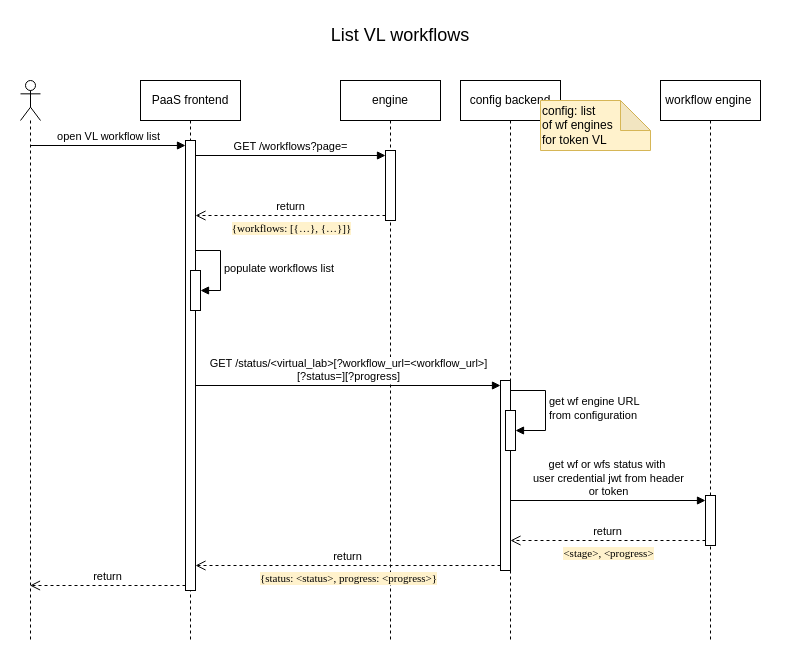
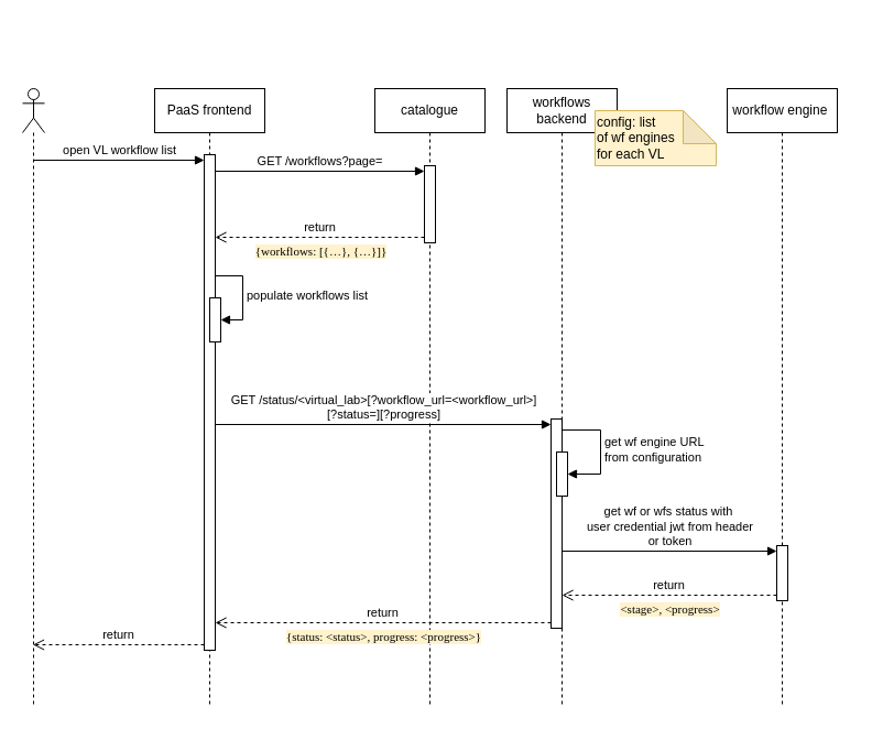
  <mxCell id="0" />
  <mxCell id="1" parent="0" />
  <mxCell id="2" value="" style="shape=umlLifeline;perimeter=lifelinePerimeter;whiteSpace=wrap;html=1;container=1;dropTarget=0;collapsible=0;recursiveResize=0;outlineConnect=0;portConstraint=eastwest;newEdgeStyle={&quot;curved&quot;:0,&quot;rounded&quot;:0};participant=umlActor;" parent="1" vertex="1"><mxGeometry x="20" y="80" width="20" height="560" as="geometry" /></mxCell>
  <mxCell id="3" value="PaaS frontend" style="shape=umlLifeline;perimeter=lifelinePerimeter;whiteSpace=wrap;html=1;container=1;dropTarget=0;collapsible=0;recursiveResize=0;outlineConnect=0;portConstraint=eastwest;newEdgeStyle={&quot;curved&quot;:0,&quot;rounded&quot;:0};fontStyle=0" parent="1" vertex="1"><mxGeometry x="140" y="80" width="100" height="560" as="geometry" /></mxCell>
  <mxCell id="4" value="" style="html=1;points=[[0,0,0,0,5],[0,1,0,0,-5],[1,0,0,0,5],[1,1,0,0,-5]];perimeter=orthogonalPerimeter;outlineConnect=0;targetShapes=umlLifeline;portConstraint=eastwest;newEdgeStyle={&quot;curved&quot;:0,&quot;rounded&quot;:0};" parent="3" vertex="1"><mxGeometry x="45" y="60" width="10" height="450" as="geometry" /></mxCell>
  <mxCell id="5" value="" style="html=1;points=[[0,0,0,0,5],[0,1,0,0,-5],[1,0,0,0,5],[1,1,0,0,-5]];perimeter=orthogonalPerimeter;outlineConnect=0;targetShapes=umlLifeline;portConstraint=eastwest;newEdgeStyle={&quot;curved&quot;:0,&quot;rounded&quot;:0};" parent="3" vertex="1"><mxGeometry x="50" y="190" width="10" height="40" as="geometry" /></mxCell>
  <mxCell id="6" value="populate workflows list" style="html=1;align=left;spacingLeft=2;endArrow=block;rounded=0;edgeStyle=orthogonalEdgeStyle;curved=0;rounded=0;" parent="3" edge="1"><mxGeometry relative="1" as="geometry"><mxPoint x="55" y="170.0" as="sourcePoint" /><Array as="points"><mxPoint x="80" y="170" /><mxPoint x="80" y="210" /></Array><mxPoint x="60" y="210.0" as="targetPoint" /></mxGeometry></mxCell>
- <mxCell id="7" value="engine" style="shape=umlLifeline;perimeter=lifelinePerimeter;whiteSpace=wrap;html=1;container=1;dropTarget=0;collapsible=0;recursiveResize=0;outlineConnect=0;portConstraint=eastwest;newEdgeStyle={&quot;curved&quot;:0,&quot;rounded&quot;:0};" parent="1" vertex="1"><mxGeometry x="340" y="80" width="100" height="560" as="geometry" /></mxCell>
+ <mxCell id="7" value="catalogue" style="shape=umlLifeline;perimeter=lifelinePerimeter;whiteSpace=wrap;html=1;container=1;dropTarget=0;collapsible=0;recursiveResize=0;outlineConnect=0;portConstraint=eastwest;newEdgeStyle={&quot;curved&quot;:0,&quot;rounded&quot;:0};" parent="1" vertex="1"><mxGeometry x="340" y="80" width="100" height="560" as="geometry" /></mxCell>
  <mxCell id="8" value="" style="html=1;points=[[0,0,0,0,5],[0,1,0,0,-5],[1,0,0,0,5],[1,1,0,0,-5]];perimeter=orthogonalPerimeter;outlineConnect=0;targetShapes=umlLifeline;portConstraint=eastwest;newEdgeStyle={&quot;curved&quot;:0,&quot;rounded&quot;:0};" parent="7" vertex="1"><mxGeometry x="45" y="70" width="10" height="70" as="geometry" /></mxCell>
- <mxCell id="9" value="config backend" style="shape=umlLifeline;perimeter=lifelinePerimeter;whiteSpace=wrap;html=1;container=1;dropTarget=0;collapsible=0;recursiveResize=0;outlineConnect=0;portConstraint=eastwest;newEdgeStyle={&quot;curved&quot;:0,&quot;rounded&quot;:0};" parent="1" vertex="1"><mxGeometry x="460" y="80" width="100" height="560" as="geometry" /></mxCell>
+ <mxCell id="9" value="workflows backend" style="shape=umlLifeline;perimeter=lifelinePerimeter;whiteSpace=wrap;html=1;container=1;dropTarget=0;collapsible=0;recursiveResize=0;outlineConnect=0;portConstraint=eastwest;newEdgeStyle={&quot;curved&quot;:0,&quot;rounded&quot;:0};" parent="1" vertex="1"><mxGeometry x="460" y="80" width="100" height="560" as="geometry" /></mxCell>
  <mxCell id="10" value="" style="html=1;points=[[0,0,0,0,5],[0,1,0,0,-5],[1,0,0,0,5],[1,1,0,0,-5]];perimeter=orthogonalPerimeter;outlineConnect=0;targetShapes=umlLifeline;portConstraint=eastwest;newEdgeStyle={&quot;curved&quot;:0,&quot;rounded&quot;:0};" parent="9" vertex="1"><mxGeometry x="40" y="300" width="10" height="190" as="geometry" /></mxCell>
  <mxCell id="11" value="" style="html=1;points=[[0,0,0,0,5],[0,1,0,0,-5],[1,0,0,0,5],[1,1,0,0,-5]];perimeter=orthogonalPerimeter;outlineConnect=0;targetShapes=umlLifeline;portConstraint=eastwest;newEdgeStyle={&quot;curved&quot;:0,&quot;rounded&quot;:0};" parent="9" vertex="1"><mxGeometry x="45" y="330" width="10" height="40" as="geometry" /></mxCell>
  <mxCell id="12" value="get wf engine URL&lt;div&gt;from configuration&lt;/div&gt;" style="html=1;align=left;spacingLeft=2;endArrow=block;rounded=0;edgeStyle=orthogonalEdgeStyle;curved=0;rounded=0;" parent="9" source="10" target="11" edge="1"><mxGeometry relative="1" as="geometry"><mxPoint x="55" y="460" as="sourcePoint" /><Array as="points"><mxPoint x="85" y="310" /><mxPoint x="85" y="350" /></Array></mxGeometry></mxCell>
  <mxCell id="13" value="workflow engine&amp;nbsp;" style="shape=umlLifeline;perimeter=lifelinePerimeter;whiteSpace=wrap;html=1;container=1;dropTarget=0;collapsible=0;recursiveResize=0;outlineConnect=0;portConstraint=eastwest;newEdgeStyle={&quot;curved&quot;:0,&quot;rounded&quot;:0};rotation=0;" parent="1" vertex="1"><mxGeometry x="660" y="80" width="100" height="560" as="geometry" /></mxCell>
  <mxCell id="14" value="" style="html=1;points=[[0,0,0,0,5],[0,1,0,0,-5],[1,0,0,0,5],[1,1,0,0,-5]];perimeter=orthogonalPerimeter;outlineConnect=0;targetShapes=umlLifeline;portConstraint=eastwest;newEdgeStyle={&quot;curved&quot;:0,&quot;rounded&quot;:0};" parent="13" vertex="1"><mxGeometry x="45" y="415" width="10" height="50" as="geometry" /></mxCell>
  <mxCell id="15" value="open VL workflow list" style="html=1;verticalAlign=bottom;endArrow=block;curved=0;rounded=0;entryX=0;entryY=0;entryDx=0;entryDy=5;" parent="1" source="2" target="4" edge="1"><mxGeometry relative="1" as="geometry"><mxPoint x="100" y="175" as="sourcePoint" /></mxGeometry></mxCell>
  <mxCell id="16" value="return" style="html=1;verticalAlign=bottom;endArrow=open;dashed=1;endSize=8;curved=0;rounded=0;exitX=0;exitY=1;exitDx=0;exitDy=-5;" parent="1" source="4" target="2" edge="1"><mxGeometry relative="1" as="geometry"><mxPoint x="100" y="245" as="targetPoint" /></mxGeometry></mxCell>
  <mxCell id="17" value="GET /workflows?page=" style="html=1;verticalAlign=bottom;endArrow=block;curved=0;rounded=0;entryX=0;entryY=0;entryDx=0;entryDy=5;" parent="1" source="4" target="8" edge="1"><mxGeometry relative="1" as="geometry"><mxPoint x="230" y="195" as="sourcePoint" /></mxGeometry></mxCell>
  <mxCell id="18" value="return" style="html=1;verticalAlign=bottom;endArrow=open;dashed=1;endSize=8;curved=0;rounded=0;exitX=0;exitY=1;exitDx=0;exitDy=-5;" parent="1" source="8" target="4" edge="1"><mxGeometry relative="1" as="geometry"><mxPoint x="240" y="265" as="targetPoint" /></mxGeometry></mxCell>
  <mxCell id="19" value="&lt;span style=&quot;text-align: left;&quot;&gt;{workflows: [{…}, {…}]}&lt;/span&gt;" style="edgeLabel;html=1;align=center;verticalAlign=top;resizable=0;points=[];rotation=0;labelBackgroundColor=#FFF2CC;fontFamily=Lucida Console;" parent="18" vertex="1" connectable="0"><mxGeometry relative="1" as="geometry"><mxPoint as="offset" /></mxGeometry></mxCell>
- <mxCell id="20" value="config:&amp;nbsp;&lt;span style=&quot;background-color: initial;&quot;&gt;list&lt;/span&gt;&lt;div&gt;&lt;span style=&quot;background-color: initial;&quot;&gt;of wf engines&lt;/span&gt;&lt;/div&gt;&lt;div&gt;&lt;span style=&quot;background-color: initial;&quot;&gt;for token VL&lt;/span&gt;&lt;/div&gt;" style="shape=note;whiteSpace=wrap;html=1;backgroundOutline=1;darkOpacity=0.05;align=left;fillColor=#fff2cc;strokeColor=#d6b656;" parent="1" vertex="1"><mxGeometry x="540" y="100" width="110" height="50" as="geometry" /></mxCell>
+ <mxCell id="20" value="config:&amp;nbsp;&lt;span style=&quot;background-color: initial;&quot;&gt;list&lt;/span&gt;&lt;div&gt;&lt;span style=&quot;background-color: initial;&quot;&gt;of wf engines&lt;/span&gt;&lt;/div&gt;&lt;div&gt;&lt;span style=&quot;background-color: initial;&quot;&gt;for each VL&lt;/span&gt;&lt;/div&gt;" style="shape=note;whiteSpace=wrap;html=1;backgroundOutline=1;darkOpacity=0.05;align=left;fillColor=#fff2cc;strokeColor=#d6b656;" parent="1" vertex="1"><mxGeometry x="540" y="100" width="110" height="50" as="geometry" /></mxCell>
  <mxCell id="21" value="GET /status/&amp;lt;virtual_lab&amp;gt;[?workflow_url=&amp;lt;workflow_url&amp;gt;]&lt;div&gt;[?status=][?progress]&lt;/div&gt;" style="html=1;verticalAlign=bottom;endArrow=block;curved=0;rounded=0;entryX=0;entryY=0;entryDx=0;entryDy=5;align=center;startFill=1;anchorPointDirection=1;" parent="1" source="4" target="10" edge="1"><mxGeometry relative="1" as="geometry"><mxPoint x="195" y="385" as="sourcePoint" /></mxGeometry></mxCell>
  <mxCell id="22" value="return" style="html=1;verticalAlign=bottom;endArrow=open;dashed=1;endSize=8;curved=0;rounded=0;exitX=0;exitY=1;exitDx=0;exitDy=-5;" parent="1" source="10" target="4" edge="1"><mxGeometry relative="1" as="geometry"><mxPoint x="195" y="565" as="targetPoint" /></mxGeometry></mxCell>
  <mxCell id="23" value="{status: &amp;lt;status&amp;gt;, progress: &amp;lt;progress&amp;gt;}" style="edgeLabel;html=1;align=center;verticalAlign=top;resizable=0;points=[];rotation=0;labelBackgroundColor=#FFF2CC;fontFamily=Lucida Console;" parent="22" vertex="1" connectable="0"><mxGeometry relative="1" as="geometry"><mxPoint as="offset" /></mxGeometry></mxCell>
  <mxCell id="24" value="get wf or wfs status with&amp;nbsp;&lt;div&gt;user credential jwt from header&lt;div&gt;or token&lt;/div&gt;&lt;/div&gt;" style="html=1;verticalAlign=bottom;endArrow=block;curved=0;rounded=0;entryX=0;entryY=0;entryDx=0;entryDy=5;" parent="1" source="10" target="14" edge="1"><mxGeometry relative="1" as="geometry"><mxPoint x="760" y="645" as="sourcePoint" /></mxGeometry></mxCell>
  <mxCell id="25" value="return" style="html=1;verticalAlign=bottom;endArrow=open;dashed=1;endSize=8;curved=0;rounded=0;exitX=0;exitY=1;exitDx=0;exitDy=-5;" parent="1" source="14" target="10" edge="1"><mxGeometry relative="1" as="geometry"><mxPoint x="760" y="715" as="targetPoint" /></mxGeometry></mxCell>
  <mxCell id="26" value="&amp;lt;stage&amp;gt;, &amp;lt;progress&amp;gt;" style="edgeLabel;html=1;align=center;verticalAlign=top;resizable=0;points=[];rotation=0;labelBorderColor=none;labelBackgroundColor=#FFF2CC;fontFamily=Lucida Console;" parent="25" vertex="1" connectable="0"><mxGeometry relative="1" as="geometry"><mxPoint as="offset" /></mxGeometry></mxCell>
- <mxCell id="27" value="List VL workflows" style="text;strokeColor=none;align=center;fillColor=none;html=1;verticalAlign=middle;whiteSpace=wrap;rounded=0;fontSize=18;" parent="1" vertex="1"><mxGeometry x="30" y="20" width="740" height="30" as="geometry" /></mxCell>
